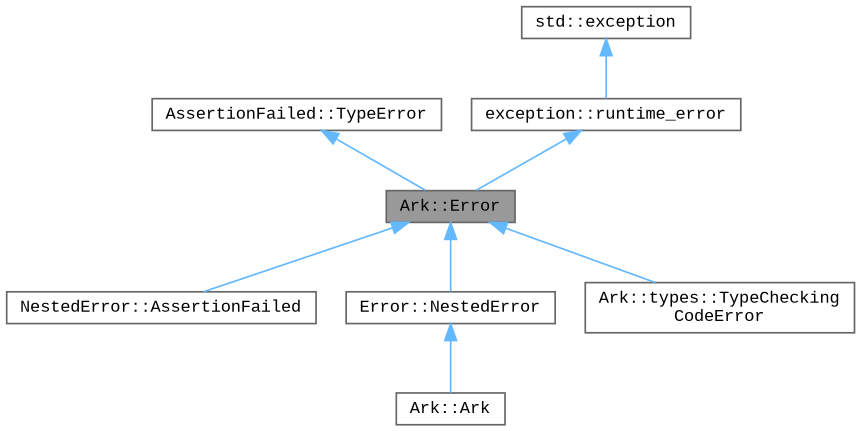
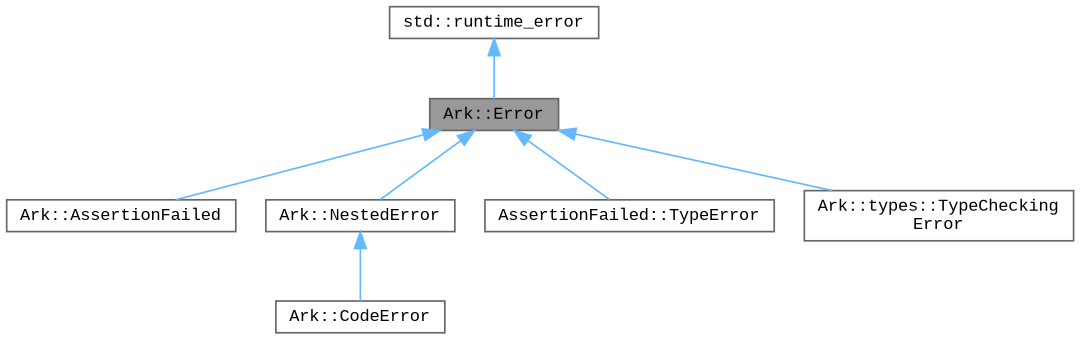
  digraph {
    fontname="Liberation Mono"
    rankdir=TB
    node [color=gray40 fillcolor=white fontname="Liberation Mono" fontsize=10 shape=box style=filled]
    edge [color=steelblue1 dir=back fontname="Liberation Mono" fontsize=10 labelfontname=Helvetica labelfontsize=10 style=solid]
    n1 [fillcolor=grey60 fontcolor=black height=0.2 label="Ark::Error" width=0.4]
-   n2 [height=0.2 label="NestedError::AssertionFailed" width=0.4]
-   n3 [height=0.2 label="Error::NestedError" width=0.4]
+   n2 [height=0.2 label="Ark::AssertionFailed" width=0.4]
+   n3 [height=0.2 label="Ark::NestedError" width=0.4]
    n4 [height=0.2 label="AssertionFailed::TypeError" width=0.4]
-   n5 [height=0.2 label="Ark::types::TypeChecking\lCodeError" width=0.4]
-   n6 [height=0.2 label="Ark::Ark" width=0.4]
-   n7 [height=0.2 label="exception::runtime_error" width=0.4]
-   n8 [height=0.2 label="std::exception" width=0.4]
+   n5 [height=0.2 label="Ark::types::TypeChecking\lError" width=0.4]
+   n6 [height=0.2 label="Ark::CodeError" width=0.4]
+   n7 [height=0.2 label="std::runtime_error" width=0.4]
    n1 -> n2
    n1 -> n3
-   n4 -> n1
+   n1 -> n4
    n1 -> n5
    n3 -> n6
    n7 -> n1
-   n8 -> n7
  }
